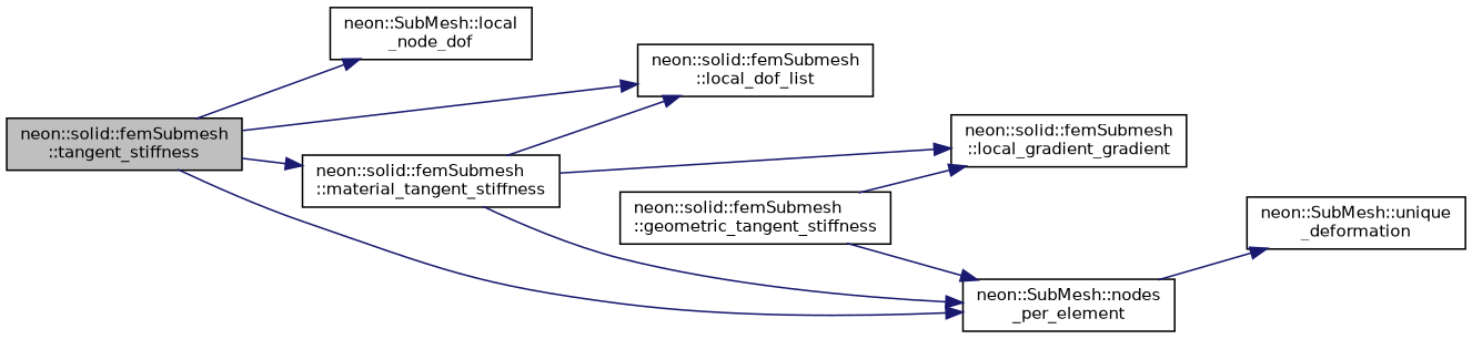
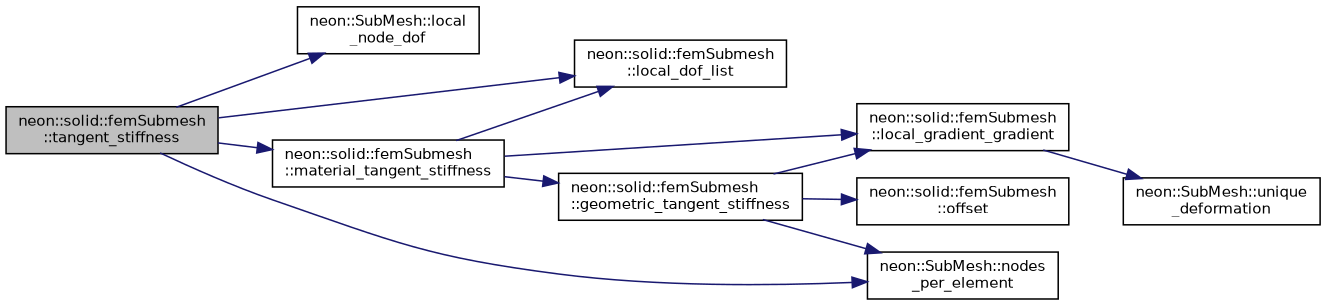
  digraph {
    rankdir=LR
    node [color=black fillcolor=white fontname=Helvetica fontsize=10 shape=record style=filled]
    edge [color=midnightblue fontname=Helvetica fontsize=10 labelfontname=Helvetica labelfontsize=10 style=solid]
    n1 [fillcolor=grey75 fontcolor=black height=0.2 label="neon::solid::femSubmesh\l::tangent_stiffness" width=0.4]
    n2 [height=0.2 label="neon::SubMesh::local\l_node_dof" width=0.4]
    n3 [height=0.2 label="neon::solid::femSubmesh\l::material_tangent_stiffness" width=0.4]
    n4 [height=0.2 label="neon::solid::femSubmesh\l::local_dof_list" width=0.4]
    n5 [height=0.2 label="neon::SubMesh::nodes\l_per_element" width=0.4]
    n6 [height=0.2 label="neon::solid::femSubmesh\l::geometric_tangent_stiffness" width=0.4]
    n7 [height=0.2 label="neon::solid::femSubmesh\l::local_gradient_gradient" width=0.4]
+   n8 [height=0.2 label="neon::solid::femSubmesh\l::offset" width=0.4]
    n9 [height=0.2 label="neon::SubMesh::unique\l_deformation" width=0.4]
    n1 -> n2
    n1 -> n3
    n1 -> n4
    n1 -> n5
    n3 -> n4
-   n3 -> n5
+   n3 -> n6
    n3 -> n7
-   n5 -> n9
+   n7 -> n9
    n6 -> n5
    n6 -> n7
+   n6 -> n8
  }
